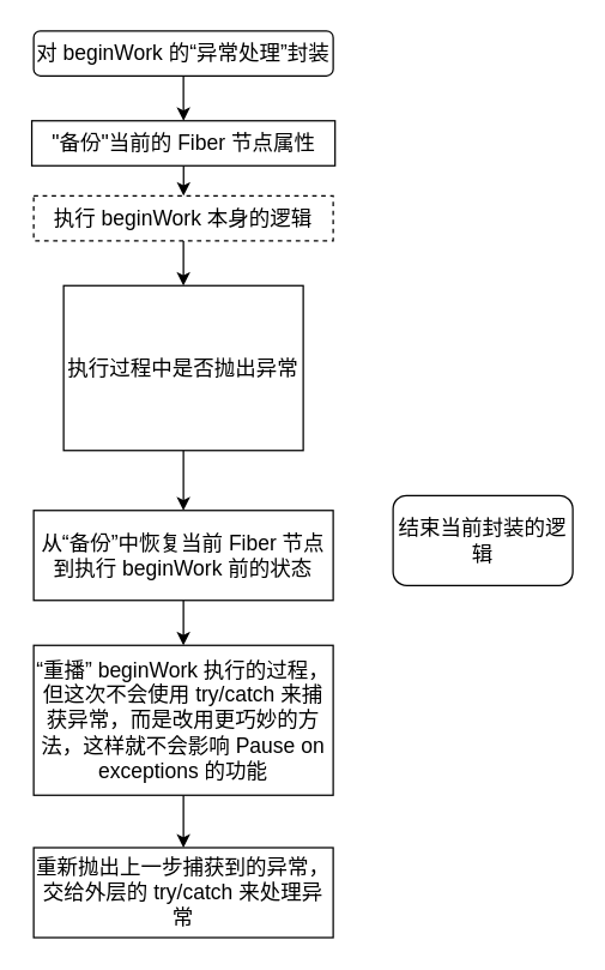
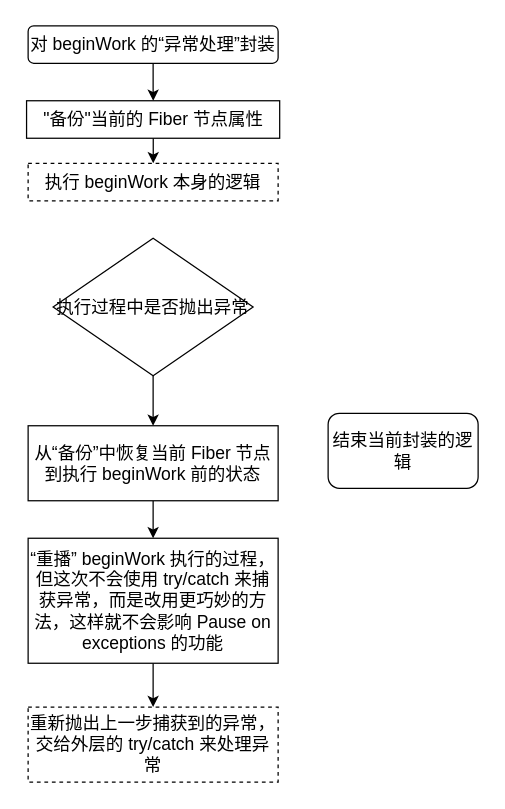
  <mxCell id="0" />
  <mxCell id="1" parent="0" />
  <mxCell id="2" value="" style="edgeStyle=orthogonalEdgeStyle;rounded=0;orthogonalLoop=1;jettySize=auto;html=1;fontSize=14;" edge="1" parent="1" source="3" target="7"><mxGeometry relative="1" as="geometry" /></mxCell>
  <mxCell id="3" value="&quot;备份&quot;当前的 Fiber 节点属性" style="rounded=0;whiteSpace=wrap;html=1;fontSize=14;" vertex="1" parent="1"><mxGeometry x="20.75" y="80" width="202.5" height="30" as="geometry" /></mxCell>
  <mxCell id="4" value="" style="edgeStyle=orthogonalEdgeStyle;rounded=0;orthogonalLoop=1;jettySize=auto;html=1;fontSize=14;" edge="1" parent="1" source="5" target="3"><mxGeometry relative="1" as="geometry" /></mxCell>
  <mxCell id="5" value="对 beginWork 的“异常处理”封装" style="rounded=1;whiteSpace=wrap;html=1;fontSize=14;" vertex="1" parent="1"><mxGeometry x="22" y="20" width="200" height="30" as="geometry" /></mxCell>
- <mxCell id="6" value="" style="edgeStyle=orthogonalEdgeStyle;rounded=0;orthogonalLoop=1;jettySize=auto;html=1;fontSize=14;" edge="1" parent="1" source="7" target="10"><mxGeometry relative="1" as="geometry" /></mxCell>
  <mxCell id="7" value="执行 beginWork 本身的逻辑" style="whiteSpace=wrap;html=1;rounded=0;fontSize=14;dashed=1;" vertex="1" parent="1"><mxGeometry x="22" y="130" width="200" height="30" as="geometry" /></mxCell>
  <mxCell id="8" value="结束当前封装的逻辑" style="whiteSpace=wrap;html=1;fontSize=14;rounded=1;" vertex="1" parent="1"><mxGeometry x="262" y="330" width="120" height="60" as="geometry" /></mxCell>
  <mxCell id="9" value="" style="edgeStyle=orthogonalEdgeStyle;rounded=0;orthogonalLoop=1;jettySize=auto;html=1;fontSize=14;" edge="1" parent="1" source="10" target="12"><mxGeometry relative="1" as="geometry" /></mxCell>
- <mxCell id="10" value="执行过程中是否抛出异常" style="whiteSpace=wrap;html=1;fontSize=14;rounded=0;" vertex="1" parent="1"><mxGeometry x="42" y="190" width="160" height="110" as="geometry" /></mxCell>
+ <mxCell id="10" value="执行过程中是否抛出异常" style="rhombus;whiteSpace=wrap;html=1;rounded=0;fontSize=14;" vertex="1" parent="1"><mxGeometry x="42" y="190" width="160" height="110" as="geometry" /></mxCell>
  <mxCell id="11" value="" style="edgeStyle=orthogonalEdgeStyle;rounded=0;orthogonalLoop=1;jettySize=auto;html=1;fontSize=14;" edge="1" parent="1" source="12" target="14"><mxGeometry relative="1" as="geometry" /></mxCell>
  <mxCell id="12" value="从“备份”中恢复当前 Fiber 节点到执行 beginWork 前的状态" style="whiteSpace=wrap;html=1;rounded=0;fontSize=14;" vertex="1" parent="1"><mxGeometry x="22" y="340" width="200" height="60" as="geometry" /></mxCell>
  <mxCell id="13" value="" style="edgeStyle=orthogonalEdgeStyle;rounded=0;orthogonalLoop=1;jettySize=auto;html=1;fontSize=14;" edge="1" parent="1" source="14" target="15"><mxGeometry relative="1" as="geometry" /></mxCell>
  <mxCell id="14" value="“重播” beginWork 执行的过程，但这次不会使用 try/catch 来捕获异常，而是改用更巧妙的方法，这样就不会影响&amp;nbsp;Pause on exceptions 的功能" style="whiteSpace=wrap;html=1;rounded=0;fontSize=14;" vertex="1" parent="1"><mxGeometry x="22" y="430" width="200" height="100" as="geometry" /></mxCell>
- <mxCell id="15" value="重新抛出上一步捕获到的异常，交给外层的 try/catch 来处理异常" style="whiteSpace=wrap;html=1;rounded=0;fontSize=14;" vertex="1" parent="1"><mxGeometry x="22" y="565" width="200" height="60" as="geometry" /></mxCell>
+ <mxCell id="15" value="重新抛出上一步捕获到的异常，交给外层的 try/catch 来处理异常" style="whiteSpace=wrap;html=1;rounded=0;fontSize=14;dashed=1;" vertex="1" parent="1"><mxGeometry x="22" y="565" width="200" height="60" as="geometry" /></mxCell>
